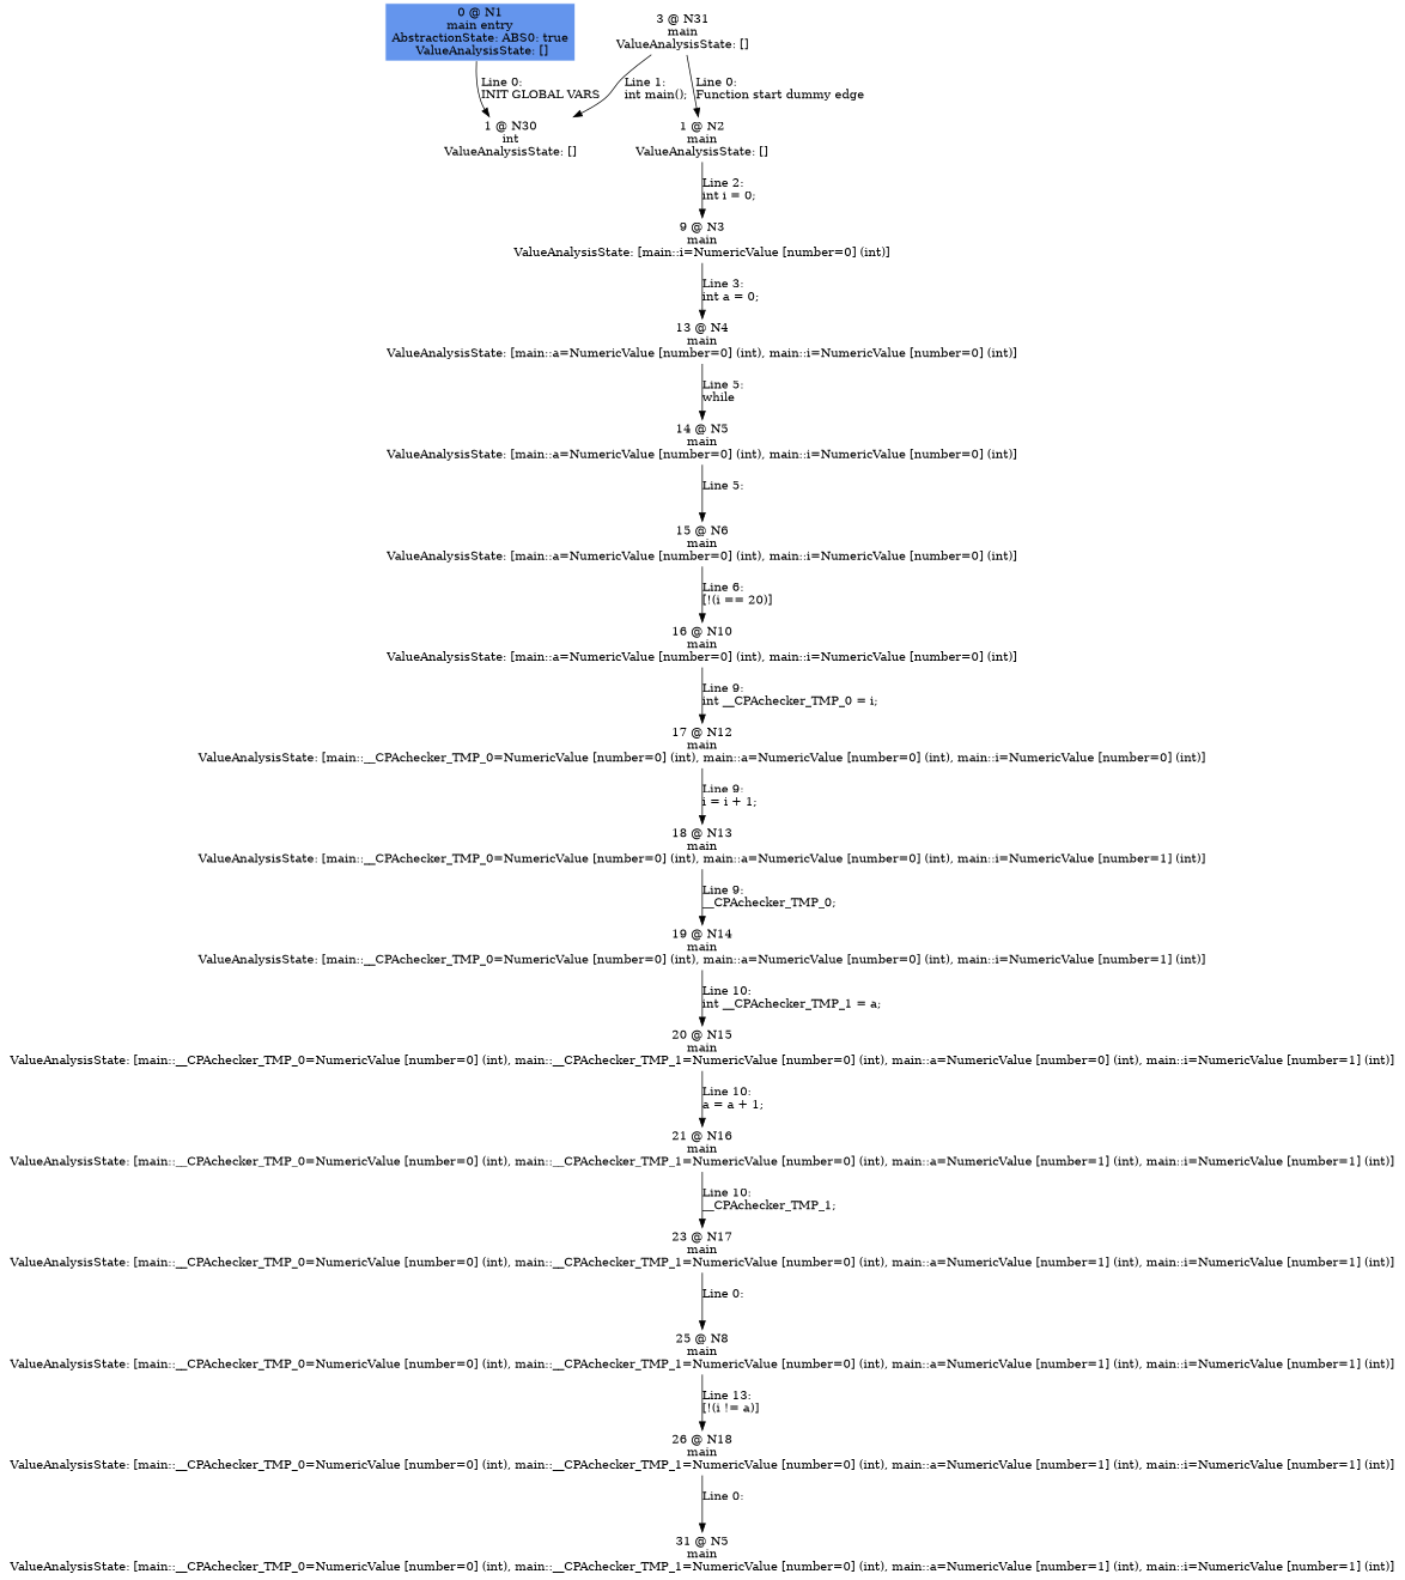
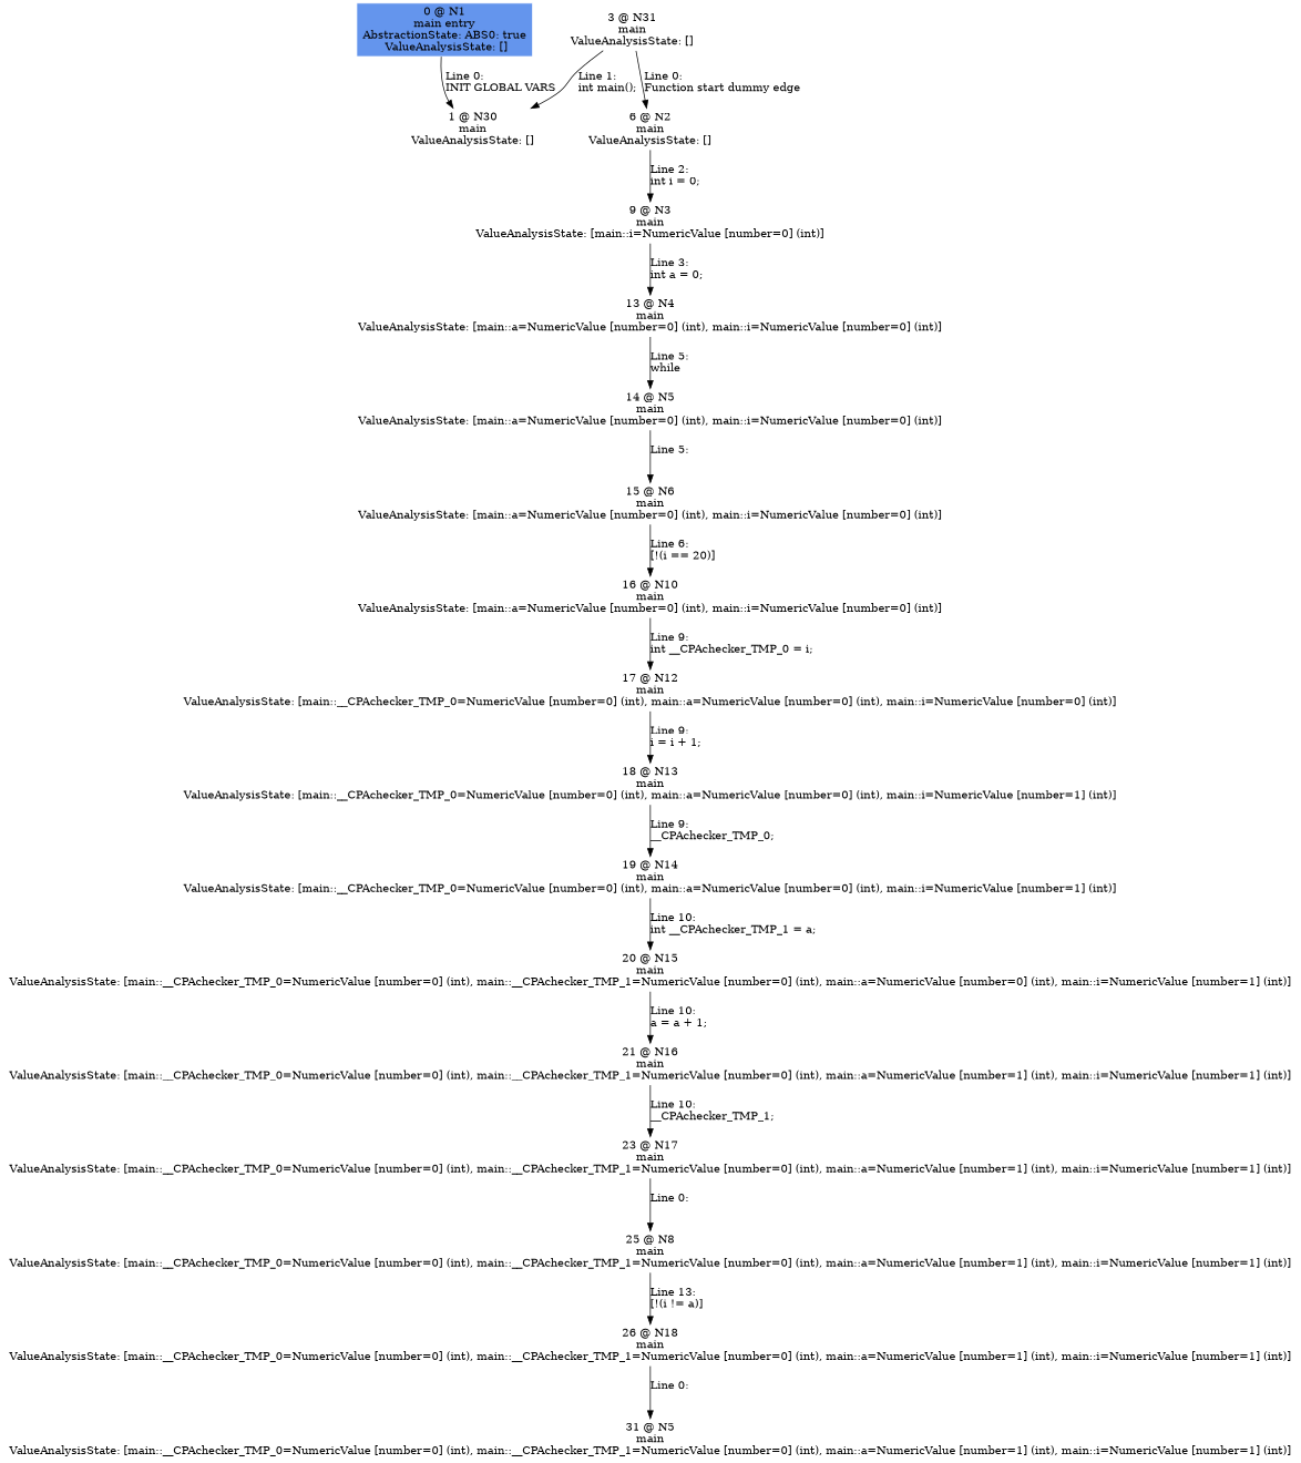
  digraph {
    node [color=white shape=box style=filled]
    n1 [fillcolor=cornflowerblue label="0 @ N1\nmain entry\nAbstractionState: ABS0: true\n ValueAnalysisState: []\n"]
-   n2 [label="1 @ N30\nint\nValueAnalysisState: []\n"]
+   n2 [label="1 @ N30\nmain\nValueAnalysisState: []\n"]
    n3 [label="3 @ N31\nmain\nValueAnalysisState: []\n"]
-   n4 [label="1 @ N2\nmain\nValueAnalysisState: []\n"]
+   n4 [label="6 @ N2\nmain\nValueAnalysisState: []\n"]
    n5 [label="9 @ N3\nmain\nValueAnalysisState: [main::i=NumericValue [number=0] (int)]\n"]
    n6 [label="13 @ N4\nmain\nValueAnalysisState: [main::a=NumericValue [number=0] (int), main::i=NumericValue [number=0] (int)]\n"]
    n7 [label="14 @ N5\nmain\nValueAnalysisState: [main::a=NumericValue [number=0] (int), main::i=NumericValue [number=0] (int)]\n"]
    n8 [label="15 @ N6\nmain\nValueAnalysisState: [main::a=NumericValue [number=0] (int), main::i=NumericValue [number=0] (int)]\n"]
    n9 [label="16 @ N10\nmain\nValueAnalysisState: [main::a=NumericValue [number=0] (int), main::i=NumericValue [number=0] (int)]\n"]
    n10 [label="17 @ N12\nmain\nValueAnalysisState: [main::__CPAchecker_TMP_0=NumericValue [number=0] (int), main::a=NumericValue [number=0] (int), main::i=NumericValue [number=0] (int)]\n"]
    n11 [label="18 @ N13\nmain\nValueAnalysisState: [main::__CPAchecker_TMP_0=NumericValue [number=0] (int), main::a=NumericValue [number=0] (int), main::i=NumericValue [number=1] (int)]\n"]
    n12 [label="19 @ N14\nmain\nValueAnalysisState: [main::__CPAchecker_TMP_0=NumericValue [number=0] (int), main::a=NumericValue [number=0] (int), main::i=NumericValue [number=1] (int)]\n"]
    n13 [label="20 @ N15\nmain\nValueAnalysisState: [main::__CPAchecker_TMP_0=NumericValue [number=0] (int), main::__CPAchecker_TMP_1=NumericValue [number=0] (int), main::a=NumericValue [number=0] (int), main::i=NumericValue [number=1] (int)]\n"]
    n14 [label="21 @ N16\nmain\nValueAnalysisState: [main::__CPAchecker_TMP_0=NumericValue [number=0] (int), main::__CPAchecker_TMP_1=NumericValue [number=0] (int), main::a=NumericValue [number=1] (int), main::i=NumericValue [number=1] (int)]\n"]
    n15 [label="23 @ N17\nmain\nValueAnalysisState: [main::__CPAchecker_TMP_0=NumericValue [number=0] (int), main::__CPAchecker_TMP_1=NumericValue [number=0] (int), main::a=NumericValue [number=1] (int), main::i=NumericValue [number=1] (int)]\n"]
    n16 [label="25 @ N8\nmain\nValueAnalysisState: [main::__CPAchecker_TMP_0=NumericValue [number=0] (int), main::__CPAchecker_TMP_1=NumericValue [number=0] (int), main::a=NumericValue [number=1] (int), main::i=NumericValue [number=1] (int)]\n"]
    n17 [label="26 @ N18\nmain\nValueAnalysisState: [main::__CPAchecker_TMP_0=NumericValue [number=0] (int), main::__CPAchecker_TMP_1=NumericValue [number=0] (int), main::a=NumericValue [number=1] (int), main::i=NumericValue [number=1] (int)]\n"]
    n18 [label="31 @ N5\nmain\nValueAnalysisState: [main::__CPAchecker_TMP_0=NumericValue [number=0] (int), main::__CPAchecker_TMP_1=NumericValue [number=0] (int), main::a=NumericValue [number=1] (int), main::i=NumericValue [number=1] (int)]\n"]
    n1 -> n2 [label="Line 0: \lINIT GLOBAL VARS\l"]
    n3 -> n2 [label="Line 1: \lint main();\l"]
    n3 -> n4 [label="Line 0: \lFunction start dummy edge\l"]
    n4 -> n5 [label="Line 2: \lint i = 0;\l"]
    n5 -> n6 [label="Line 3: \lint a = 0;\l"]
    n6 -> n7 [label="Line 5: \lwhile\l"]
    n7 -> n8 [label="Line 5: \l\l"]
    n8 -> n9 [label="Line 6: \l[!(i == 20)]\l"]
    n9 -> n10 [label="Line 9: \lint __CPAchecker_TMP_0 = i;\l"]
    n10 -> n11 [label="Line 9: \li = i + 1;\l"]
    n11 -> n12 [label="Line 9: \l__CPAchecker_TMP_0;\l"]
    n12 -> n13 [label="Line 10: \lint __CPAchecker_TMP_1 = a;\l"]
    n13 -> n14 [label="Line 10: \la = a + 1;\l"]
    n14 -> n15 [label="Line 10: \l__CPAchecker_TMP_1;\l"]
    n15 -> n16 [label="Line 0: \l\l"]
    n16 -> n17 [label="Line 13: \l[!(i != a)]\l"]
    n17 -> n18 [label="Line 0: \l\l"]
  }
